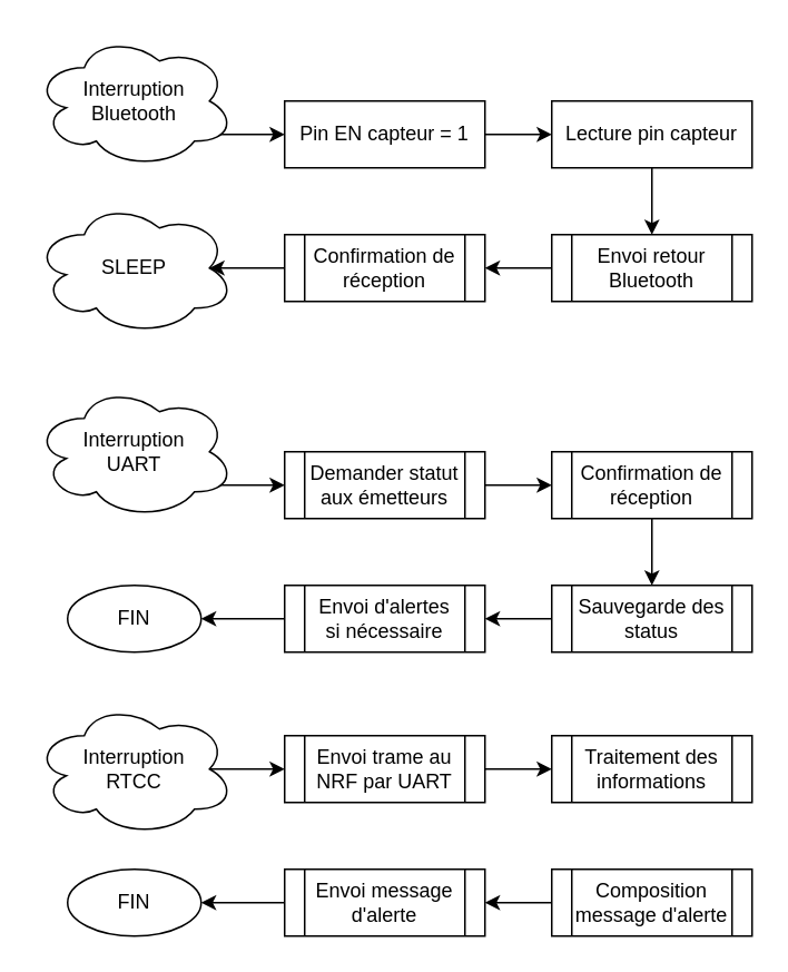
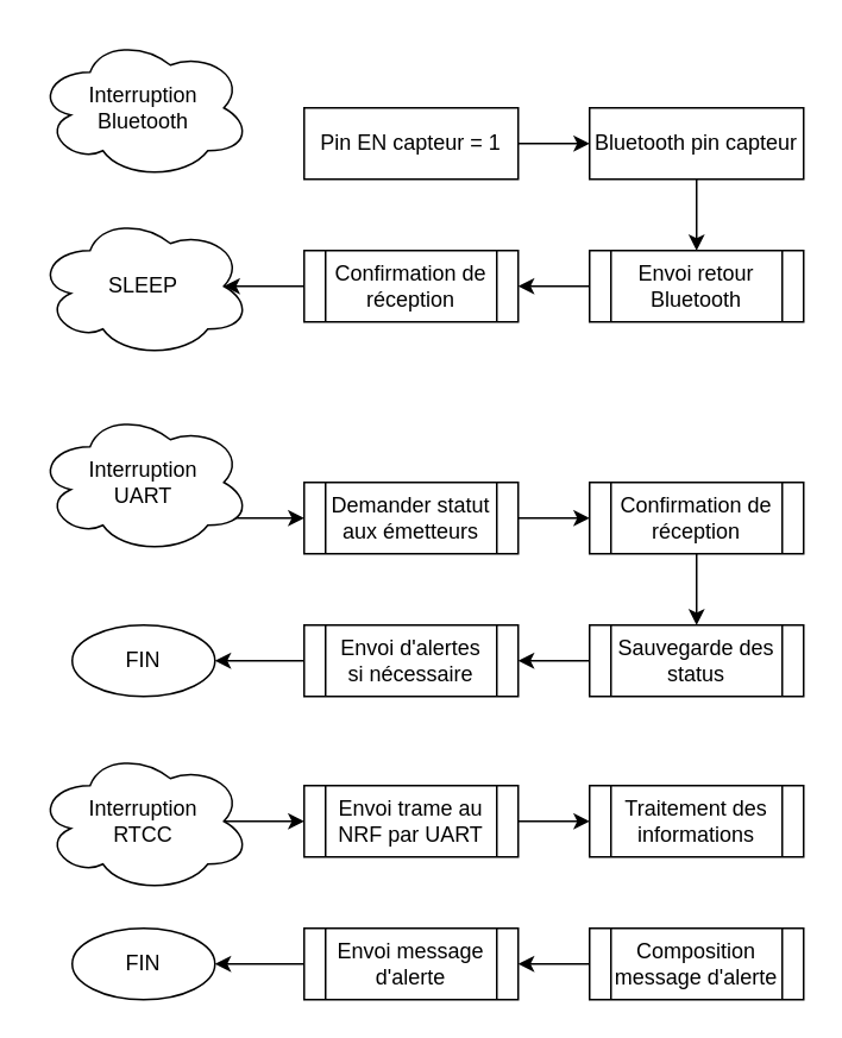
  <mxCell id="0" />
  <mxCell id="1" parent="0" />
- <mxCell id="2" style="edgeStyle=orthogonalEdgeStyle;rounded=0;orthogonalLoop=1;jettySize=auto;html=1;exitX=0.96;exitY=0.7;exitDx=0;exitDy=0;exitPerimeter=0;entryX=0;entryY=0.5;entryDx=0;entryDy=0;" edge="1" parent="1" source="3" target="5"><mxGeometry relative="1" as="geometry"><Array as="points"><mxPoint x="125" y="80" /></Array></mxGeometry></mxCell>
  <mxCell id="3" value="Interruption&lt;br&gt;Bluetooth" style="ellipse;shape=cloud;whiteSpace=wrap;html=1;" vertex="1" parent="1"><mxGeometry x="20" y="20" width="120" height="80" as="geometry" /></mxCell>
  <mxCell id="4" value="" style="edgeStyle=orthogonalEdgeStyle;rounded=0;orthogonalLoop=1;jettySize=auto;html=1;" edge="1" parent="1" source="5" target="7"><mxGeometry relative="1" as="geometry" /></mxCell>
  <mxCell id="5" value="Pin EN capteur = 1" style="rounded=0;whiteSpace=wrap;html=1;" vertex="1" parent="1"><mxGeometry x="170" y="60" width="120" height="40" as="geometry" /></mxCell>
  <mxCell id="6" value="" style="edgeStyle=orthogonalEdgeStyle;rounded=0;orthogonalLoop=1;jettySize=auto;html=1;" edge="1" parent="1" source="7" target="9"><mxGeometry relative="1" as="geometry" /></mxCell>
- <mxCell id="7" value="Lecture pin capteur" style="rounded=0;whiteSpace=wrap;html=1;" vertex="1" parent="1"><mxGeometry x="330" y="60" width="120" height="40" as="geometry" /></mxCell>
+ <mxCell id="7" value="Bluetooth pin capteur" style="rounded=0;whiteSpace=wrap;html=1;" vertex="1" parent="1"><mxGeometry x="330" y="60" width="120" height="40" as="geometry" /></mxCell>
  <mxCell id="8" value="" style="edgeStyle=orthogonalEdgeStyle;rounded=0;orthogonalLoop=1;jettySize=auto;html=1;" edge="1" parent="1" source="9" target="11"><mxGeometry relative="1" as="geometry" /></mxCell>
  <mxCell id="9" value="Envoi retour Bluetooth" style="shape=process;whiteSpace=wrap;html=1;backgroundOutline=1;" vertex="1" parent="1"><mxGeometry x="330" y="140" width="120" height="40" as="geometry" /></mxCell>
  <mxCell id="10" value="" style="edgeStyle=orthogonalEdgeStyle;rounded=0;orthogonalLoop=1;jettySize=auto;html=1;entryX=0.875;entryY=0.5;entryDx=0;entryDy=0;entryPerimeter=0;" edge="1" parent="1" source="11" target="12"><mxGeometry relative="1" as="geometry" /></mxCell>
  <mxCell id="11" value="Confirmation de réception" style="shape=process;whiteSpace=wrap;html=1;backgroundOutline=1;" vertex="1" parent="1"><mxGeometry x="170" y="140" width="120" height="40" as="geometry" /></mxCell>
  <mxCell id="12" value="SLEEP" style="ellipse;shape=cloud;whiteSpace=wrap;html=1;" vertex="1" parent="1"><mxGeometry x="20" y="120" width="120" height="80" as="geometry" /></mxCell>
  <mxCell id="13" style="edgeStyle=orthogonalEdgeStyle;rounded=0;orthogonalLoop=1;jettySize=auto;html=1;exitX=0.96;exitY=0.7;exitDx=0;exitDy=0;exitPerimeter=0;entryX=0;entryY=0.5;entryDx=0;entryDy=0;" edge="1" parent="1" source="14" target="16"><mxGeometry relative="1" as="geometry"><Array as="points"><mxPoint x="125" y="286" /><mxPoint x="125" y="290" /></Array><mxPoint x="170" y="290" as="targetPoint" /></mxGeometry></mxCell>
  <mxCell id="14" value="Interruption&lt;br&gt;UART" style="ellipse;shape=cloud;whiteSpace=wrap;html=1;" vertex="1" parent="1"><mxGeometry x="20" y="230" width="120" height="80" as="geometry" /></mxCell>
  <mxCell id="15" value="" style="edgeStyle=orthogonalEdgeStyle;rounded=0;orthogonalLoop=1;jettySize=auto;html=1;" edge="1" parent="1" source="16" target="19"><mxGeometry relative="1" as="geometry" /></mxCell>
  <mxCell id="16" value="Demander statut aux émetteurs" style="shape=process;whiteSpace=wrap;html=1;backgroundOutline=1;" vertex="1" parent="1"><mxGeometry x="170" y="270" width="120" height="40" as="geometry" /></mxCell>
  <mxCell id="17" value="" style="edgeStyle=orthogonalEdgeStyle;rounded=0;orthogonalLoop=1;jettySize=auto;html=1;entryX=1;entryY=0.5;entryDx=0;entryDy=0;exitX=0;exitY=0.5;exitDx=0;exitDy=0;" edge="1" parent="1" source="22" target="23"><mxGeometry relative="1" as="geometry"><mxPoint x="170" y="369.966" as="sourcePoint" /><mxPoint x="125" y="370" as="targetPoint" /></mxGeometry></mxCell>
  <mxCell id="18" value="" style="edgeStyle=orthogonalEdgeStyle;rounded=0;orthogonalLoop=1;jettySize=auto;html=1;" edge="1" parent="1" source="19" target="21"><mxGeometry relative="1" as="geometry" /></mxCell>
  <mxCell id="19" value="Confirmation de réception" style="shape=process;whiteSpace=wrap;html=1;backgroundOutline=1;" vertex="1" parent="1"><mxGeometry x="330" y="270" width="120" height="40" as="geometry" /></mxCell>
  <mxCell id="20" value="" style="edgeStyle=orthogonalEdgeStyle;rounded=0;orthogonalLoop=1;jettySize=auto;html=1;" edge="1" parent="1" source="21" target="22"><mxGeometry relative="1" as="geometry" /></mxCell>
  <mxCell id="21" value="Sauvegarde des status" style="shape=process;whiteSpace=wrap;html=1;backgroundOutline=1;" vertex="1" parent="1"><mxGeometry x="330" y="350" width="120" height="40" as="geometry" /></mxCell>
  <mxCell id="22" value="Envoi d'alertes&lt;br&gt;si nécessaire" style="shape=process;whiteSpace=wrap;html=1;backgroundOutline=1;" vertex="1" parent="1"><mxGeometry x="170" y="350" width="120" height="40" as="geometry" /></mxCell>
  <mxCell id="23" value="FIN" style="ellipse;whiteSpace=wrap;html=1;" vertex="1" parent="1"><mxGeometry x="40" y="350" width="80" height="40" as="geometry" /></mxCell>
  <mxCell id="24" style="edgeStyle=orthogonalEdgeStyle;rounded=0;orthogonalLoop=1;jettySize=auto;html=1;exitX=0.875;exitY=0.5;exitDx=0;exitDy=0;exitPerimeter=0;entryX=0;entryY=0.5;entryDx=0;entryDy=0;" edge="1" parent="1" source="25" target="27"><mxGeometry relative="1" as="geometry" /></mxCell>
  <mxCell id="25" value="Interruption&lt;br&gt;RTCC" style="ellipse;shape=cloud;whiteSpace=wrap;html=1;" vertex="1" parent="1"><mxGeometry x="20" y="420" width="120" height="80" as="geometry" /></mxCell>
  <mxCell id="26" value="" style="edgeStyle=orthogonalEdgeStyle;rounded=0;orthogonalLoop=1;jettySize=auto;html=1;" edge="1" parent="1" source="27" target="28"><mxGeometry relative="1" as="geometry" /></mxCell>
  <mxCell id="27" value="Envoi trame au NRF par UART" style="shape=process;whiteSpace=wrap;html=1;backgroundOutline=1;" vertex="1" parent="1"><mxGeometry x="170" y="440" width="120" height="40" as="geometry" /></mxCell>
  <mxCell id="28" value="Traitement des informations" style="shape=process;whiteSpace=wrap;html=1;backgroundOutline=1;" vertex="1" parent="1"><mxGeometry x="330" y="440" width="120" height="40" as="geometry" /></mxCell>
  <mxCell id="29" value="" style="edgeStyle=orthogonalEdgeStyle;rounded=0;orthogonalLoop=1;jettySize=auto;html=1;" edge="1" parent="1" source="30" target="32"><mxGeometry relative="1" as="geometry" /></mxCell>
  <mxCell id="30" value="Composition message d'alerte" style="shape=process;whiteSpace=wrap;html=1;backgroundOutline=1;" vertex="1" parent="1"><mxGeometry x="330" y="520" width="120" height="40" as="geometry" /></mxCell>
  <mxCell id="31" value="" style="edgeStyle=orthogonalEdgeStyle;rounded=0;orthogonalLoop=1;jettySize=auto;html=1;" edge="1" parent="1" source="32" target="33"><mxGeometry relative="1" as="geometry" /></mxCell>
  <mxCell id="32" value="Envoi message d'alerte" style="shape=process;whiteSpace=wrap;html=1;backgroundOutline=1;" vertex="1" parent="1"><mxGeometry x="170" y="520" width="120" height="40" as="geometry" /></mxCell>
  <mxCell id="33" value="FIN" style="ellipse;whiteSpace=wrap;html=1;" vertex="1" parent="1"><mxGeometry x="40" y="520" width="80" height="40" as="geometry" /></mxCell>
